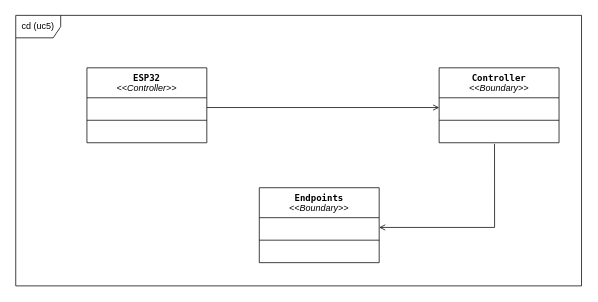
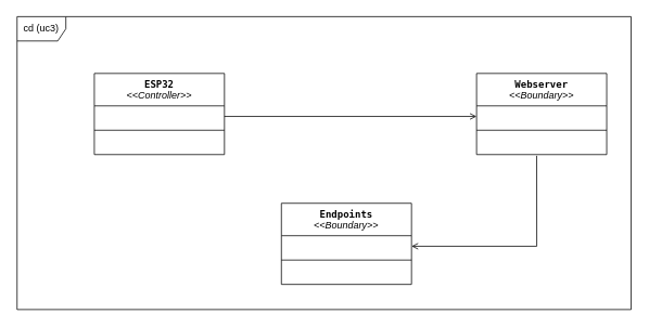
  <mxCell id="0" />
  <mxCell id="1" parent="0" />
  <mxCell id="2" value="&lt;div&gt;&lt;font face=&quot;monospace&quot;&gt;ESP32&lt;/font&gt;&lt;/div&gt;&lt;div&gt;&lt;i style=&quot;font-weight: normal;&quot;&gt;&amp;lt;&amp;lt;Controller&amp;gt;&amp;gt;&lt;/i&gt;&lt;/div&gt;" style="swimlane;fontStyle=1;align=center;verticalAlign=top;childLayout=stackLayout;horizontal=1;startSize=40;horizontalStack=0;resizeParent=1;resizeParentMax=0;resizeLast=0;collapsible=1;marginBottom=0;whiteSpace=wrap;html=1;" vertex="1" parent="1"><mxGeometry x="115" y="90" width="160" height="100" as="geometry" /></mxCell>
  <mxCell id="3" value="&amp;nbsp;" style="text;strokeColor=none;fillColor=none;align=left;verticalAlign=top;spacingLeft=4;spacingRight=4;overflow=hidden;rotatable=0;points=[[0,0.5],[1,0.5]];portConstraint=eastwest;whiteSpace=wrap;html=1;" vertex="1" parent="2"><mxGeometry y="40" width="160" height="26" as="geometry" /></mxCell>
  <mxCell id="4" value="" style="line;strokeWidth=1;fillColor=none;align=left;verticalAlign=middle;spacingTop=-1;spacingLeft=3;spacingRight=3;rotatable=0;labelPosition=right;points=[];portConstraint=eastwest;strokeColor=inherit;" vertex="1" parent="2"><mxGeometry y="66" width="160" height="8" as="geometry" /></mxCell>
  <mxCell id="5" value="&amp;nbsp;" style="text;strokeColor=none;fillColor=none;align=left;verticalAlign=top;spacingLeft=4;spacingRight=4;overflow=hidden;rotatable=0;points=[[0,0.5],[1,0.5]];portConstraint=eastwest;whiteSpace=wrap;html=1;" vertex="1" parent="2"><mxGeometry y="74" width="160" height="26" as="geometry" /></mxCell>
  <mxCell id="6" value="&lt;code&gt;Endpoints&lt;/code&gt;&lt;br&gt;&lt;div&gt;&lt;span style=&quot;font-weight: normal;&quot;&gt;&lt;i&gt;&amp;lt;&amp;lt;Boundary&amp;gt;&amp;gt;&lt;/i&gt;&lt;/span&gt;&lt;/div&gt;" style="swimlane;fontStyle=1;align=center;verticalAlign=top;childLayout=stackLayout;horizontal=1;startSize=40;horizontalStack=0;resizeParent=1;resizeParentMax=0;resizeLast=0;collapsible=1;marginBottom=0;whiteSpace=wrap;html=1;" vertex="1" parent="1"><mxGeometry x="345" y="250" width="160" height="100" as="geometry" /></mxCell>
  <mxCell id="7" value="&amp;nbsp;" style="text;strokeColor=none;fillColor=none;align=left;verticalAlign=top;spacingLeft=4;spacingRight=4;overflow=hidden;rotatable=0;points=[[0,0.5],[1,0.5]];portConstraint=eastwest;whiteSpace=wrap;html=1;" vertex="1" parent="6"><mxGeometry y="40" width="160" height="26" as="geometry" /></mxCell>
  <mxCell id="8" value="" style="line;strokeWidth=1;fillColor=none;align=left;verticalAlign=middle;spacingTop=-1;spacingLeft=3;spacingRight=3;rotatable=0;labelPosition=right;points=[];portConstraint=eastwest;strokeColor=inherit;" vertex="1" parent="6"><mxGeometry y="66" width="160" height="8" as="geometry" /></mxCell>
  <mxCell id="9" value="&amp;nbsp;" style="text;strokeColor=none;fillColor=none;align=left;verticalAlign=top;spacingLeft=4;spacingRight=4;overflow=hidden;rotatable=0;points=[[0,0.5],[1,0.5]];portConstraint=eastwest;whiteSpace=wrap;html=1;" vertex="1" parent="6"><mxGeometry y="74" width="160" height="26" as="geometry" /></mxCell>
- <mxCell id="10" value="cd (uc5)" style="shape=umlFrame;whiteSpace=wrap;html=1;pointerEvents=0;" vertex="1" parent="1"><mxGeometry x="20" y="20" width="755" height="361" as="geometry" /></mxCell>
- <mxCell id="11" value="&lt;font face=&quot;monospace&quot;&gt;Controller&lt;/font&gt;&lt;br&gt;&lt;div&gt;&lt;span style=&quot;font-weight: normal;&quot;&gt;&lt;i&gt;&amp;lt;&amp;lt;Boundary&amp;gt;&amp;gt;&lt;/i&gt;&lt;/span&gt;&lt;/div&gt;" style="swimlane;fontStyle=1;align=center;verticalAlign=top;childLayout=stackLayout;horizontal=1;startSize=40;horizontalStack=0;resizeParent=1;resizeParentMax=0;resizeLast=0;collapsible=1;marginBottom=0;whiteSpace=wrap;html=1;" vertex="1" parent="1"><mxGeometry x="585" y="90" width="160" height="100" as="geometry" /></mxCell>
+ <mxCell id="10" value="cd (uc3)" style="shape=umlFrame;whiteSpace=wrap;html=1;pointerEvents=0;" vertex="1" parent="1"><mxGeometry x="20" y="20" width="755" height="361" as="geometry" /></mxCell>
+ <mxCell id="11" value="&lt;font face=&quot;monospace&quot;&gt;Webserver&lt;/font&gt;&lt;br&gt;&lt;div&gt;&lt;span style=&quot;font-weight: normal;&quot;&gt;&lt;i&gt;&amp;lt;&amp;lt;Boundary&amp;gt;&amp;gt;&lt;/i&gt;&lt;/span&gt;&lt;/div&gt;" style="swimlane;fontStyle=1;align=center;verticalAlign=top;childLayout=stackLayout;horizontal=1;startSize=40;horizontalStack=0;resizeParent=1;resizeParentMax=0;resizeLast=0;collapsible=1;marginBottom=0;whiteSpace=wrap;html=1;" vertex="1" parent="1"><mxGeometry x="585" y="90" width="160" height="100" as="geometry" /></mxCell>
  <mxCell id="12" value="&amp;nbsp;" style="text;strokeColor=none;fillColor=none;align=left;verticalAlign=top;spacingLeft=4;spacingRight=4;overflow=hidden;rotatable=0;points=[[0,0.5],[1,0.5]];portConstraint=eastwest;whiteSpace=wrap;html=1;" vertex="1" parent="11"><mxGeometry y="40" width="160" height="26" as="geometry" /></mxCell>
  <mxCell id="13" value="" style="line;strokeWidth=1;fillColor=none;align=left;verticalAlign=middle;spacingTop=-1;spacingLeft=3;spacingRight=3;rotatable=0;labelPosition=right;points=[];portConstraint=eastwest;strokeColor=inherit;" vertex="1" parent="11"><mxGeometry y="66" width="160" height="8" as="geometry" /></mxCell>
  <mxCell id="14" value="&amp;nbsp;" style="text;strokeColor=none;fillColor=none;align=left;verticalAlign=top;spacingLeft=4;spacingRight=4;overflow=hidden;rotatable=0;points=[[0,0.5],[1,0.5]];portConstraint=eastwest;whiteSpace=wrap;html=1;" vertex="1" parent="11"><mxGeometry y="74" width="160" height="26" as="geometry" /></mxCell>
  <mxCell id="15" value="" style="endArrow=open;html=1;rounded=0;exitX=1;exitY=0.5;exitDx=0;exitDy=0;entryX=0;entryY=0.5;entryDx=0;entryDy=0;endFill=0;" edge="1" parent="1" source="3" target="12"><mxGeometry width="50" height="50" relative="1" as="geometry"><mxPoint x="565" y="140" as="sourcePoint" /><mxPoint x="395" y="140" as="targetPoint" /></mxGeometry></mxCell>
  <mxCell id="16" value="" style="endArrow=open;html=1;rounded=0;exitX=0.462;exitY=1.057;exitDx=0;exitDy=0;entryX=1;entryY=0.5;entryDx=0;entryDy=0;endFill=0;exitPerimeter=0;" edge="1" parent="1" source="14" target="7"><mxGeometry width="50" height="50" relative="1" as="geometry"><mxPoint x="345" y="190" as="sourcePoint" /><mxPoint x="395" y="140" as="targetPoint" /><Array as="points"><mxPoint x="659" y="303" /></Array></mxGeometry></mxCell>
